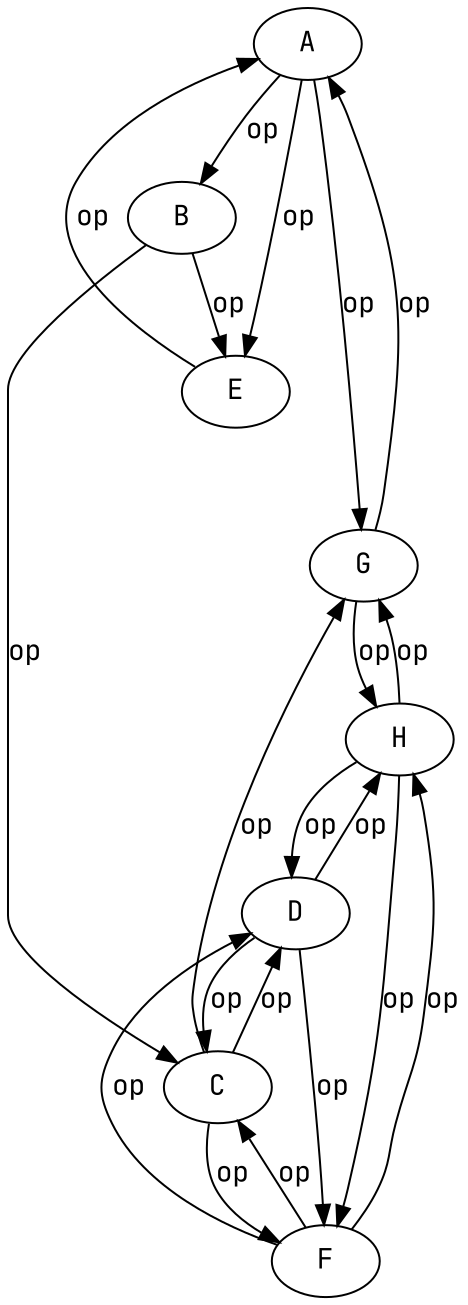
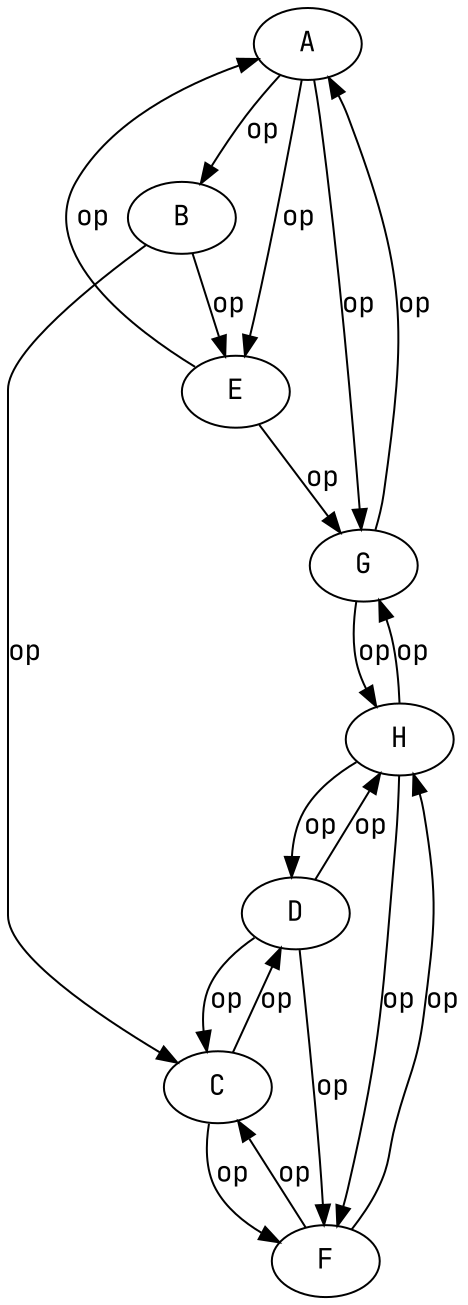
  digraph {
    fontname="JetBrains Mono"
    node [fontname="JetBrains Mono"]
    edge [arrowhead=normal fontname="JetBrains Mono"]
    A
    B
    E
    G
    C
    H
    F
    D
    A -> B [label=op]
    A -> E [label=op]
    A -> G [label=op]
    B -> E [label=op]
    B -> C [label=op]
    E -> A [label=op]
-   C -> G [label=op]
+   E -> G [label=op]
    G -> A [label=op]
    G -> H [label=op]
    C -> F [label=op]
    C -> D [label=op]
    H -> G [label=op]
    H -> F [label=op]
    H -> D [label=op]
    F -> C [label=op]
    F -> H [label=op]
-   F -> D [label=op]
    D -> C [label=op]
    D -> H [label=op]
    D -> F [label=op]
  }
